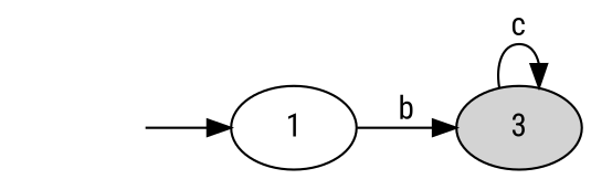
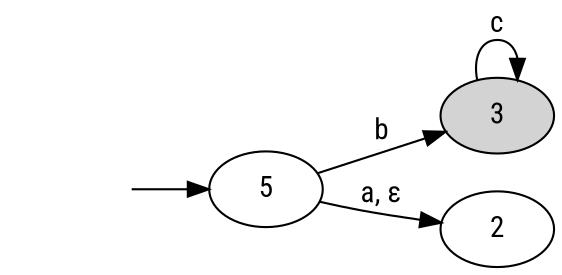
  digraph {
    fontname="Roboto Condensed"
    rankdir=LR
    node [fontname="Roboto Condensed"]
    edge [fontname="Roboto Condensed"]
    entry [style=invis]
-   1
+   1 [label=5]
    3 [style=filled]
+   2
    entry -> 1
    1 -> 3 [label=b]
+   1 -> 2 [label=<a, &epsilon;>]
    3 -> 3 [label=c]
  }
